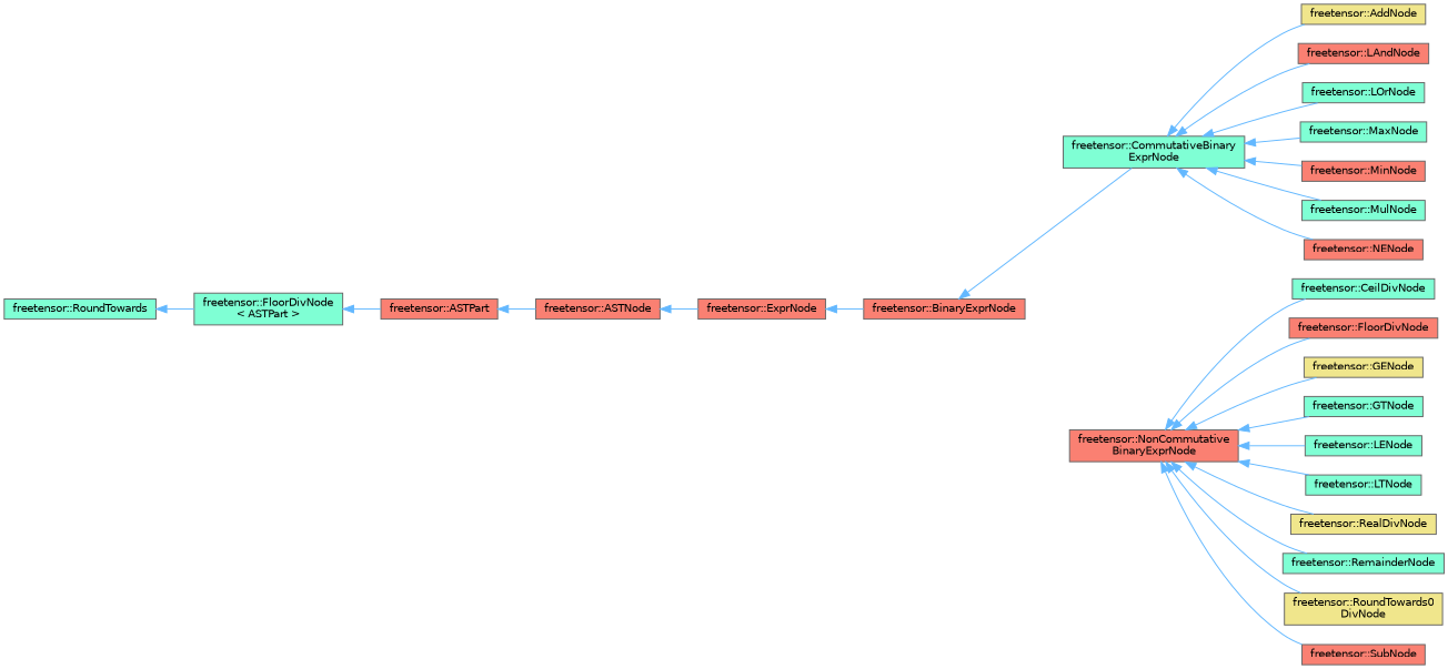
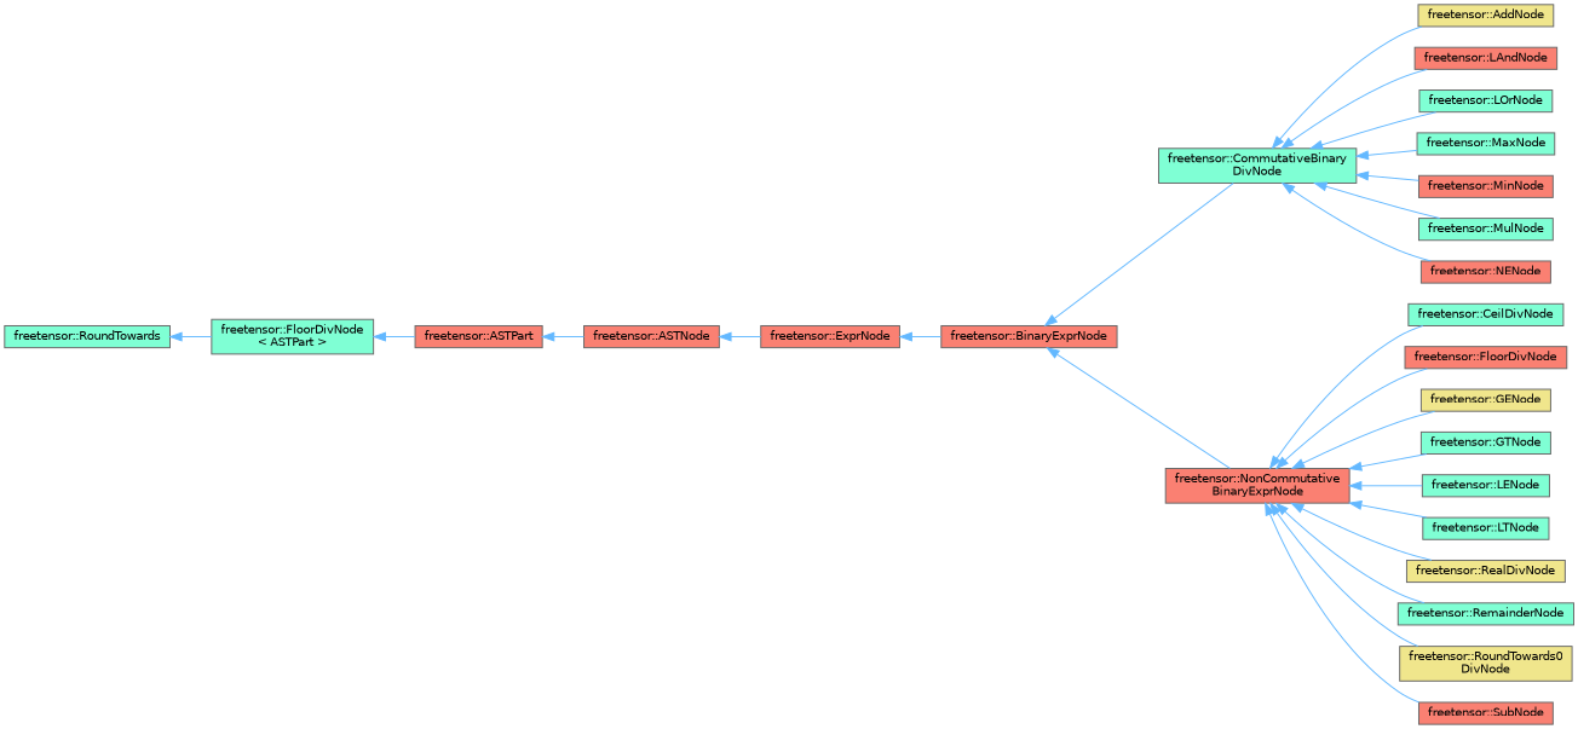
  digraph {
    rankdir=LR
    node [color=gray40 fillcolor=aquamarine fontname=Helvetica fontsize=10 shape=box style=filled]
    edge [color=steelblue1 dir=back fontname=Helvetica fontsize=10 labelfontname=Helvetica labelfontsize=10 style=solid]
    n1 [fillcolor=salmon fontcolor=black height=0.2 label="freetensor::BinaryExprNode" width=0.4]
-   n2 [height=0.2 label="freetensor::CommutativeBinary\lExprNode" width=0.4]
+   n2 [height=0.2 label="freetensor::CommutativeBinary\lDivNode" width=0.4]
    n3 [fillcolor=salmon height=0.2 label="freetensor::NonCommutative\lBinaryExprNode" width=0.4]
    n4 [fillcolor=khaki height=0.2 label="freetensor::AddNode" width=0.4]
    n5 [fillcolor=salmon height=0.2 label="freetensor::LAndNode" width=0.4]
    n6 [height=0.2 label="freetensor::LOrNode" width=0.4]
    n7 [height=0.2 label="freetensor::MaxNode" width=0.4]
    n8 [fillcolor=salmon height=0.2 label="freetensor::MinNode" width=0.4]
    n9 [height=0.2 label="freetensor::MulNode" width=0.4]
    n10 [fillcolor=salmon height=0.2 label="freetensor::NENode" width=0.4]
    n11 [height=0.2 label="freetensor::CeilDivNode" width=0.4]
    n12 [fillcolor=salmon height=0.2 label="freetensor::FloorDivNode" width=0.4]
    n13 [fillcolor=khaki height=0.2 label="freetensor::GENode" width=0.4]
    n14 [height=0.2 label="freetensor::GTNode" width=0.4]
    n15 [height=0.2 label="freetensor::LENode" width=0.4]
    n16 [height=0.2 label="freetensor::LTNode" width=0.4]
    n17 [fillcolor=khaki height=0.2 label="freetensor::RealDivNode" width=0.4]
    n18 [height=0.2 label="freetensor::RemainderNode" width=0.4]
    n19 [fillcolor=khaki height=0.2 label="freetensor::RoundTowards0\lDivNode" width=0.4]
    n20 [fillcolor=salmon height=0.2 label="freetensor::SubNode" width=0.4]
    n21 [fillcolor=salmon height=0.2 label="freetensor::ExprNode" width=0.4]
    n22 [fillcolor=salmon height=0.2 label="freetensor::ASTNode" width=0.4]
    n23 [fillcolor=salmon height=0.2 label="freetensor::ASTPart" width=0.4]
    n24 [height=0.2 label="freetensor::FloorDivNode\l\< ASTPart \>" width=0.4]
    n25 [height=0.2 label="freetensor::RoundTowards" width=0.4]
    n1 -> n2
+   n1 -> n3
    n2 -> n4
    n2 -> n5
    n2 -> n6
    n2 -> n7
    n2 -> n8
    n2 -> n9
    n2 -> n10
    n3 -> n11
    n3 -> n12
    n3 -> n13
    n3 -> n14
    n3 -> n15
    n3 -> n16
    n3 -> n17
    n3 -> n18
    n3 -> n19
    n3 -> n20
    n21 -> n1
    n22 -> n21
    n23 -> n22
    n24 -> n23
    n25 -> n24
  }
